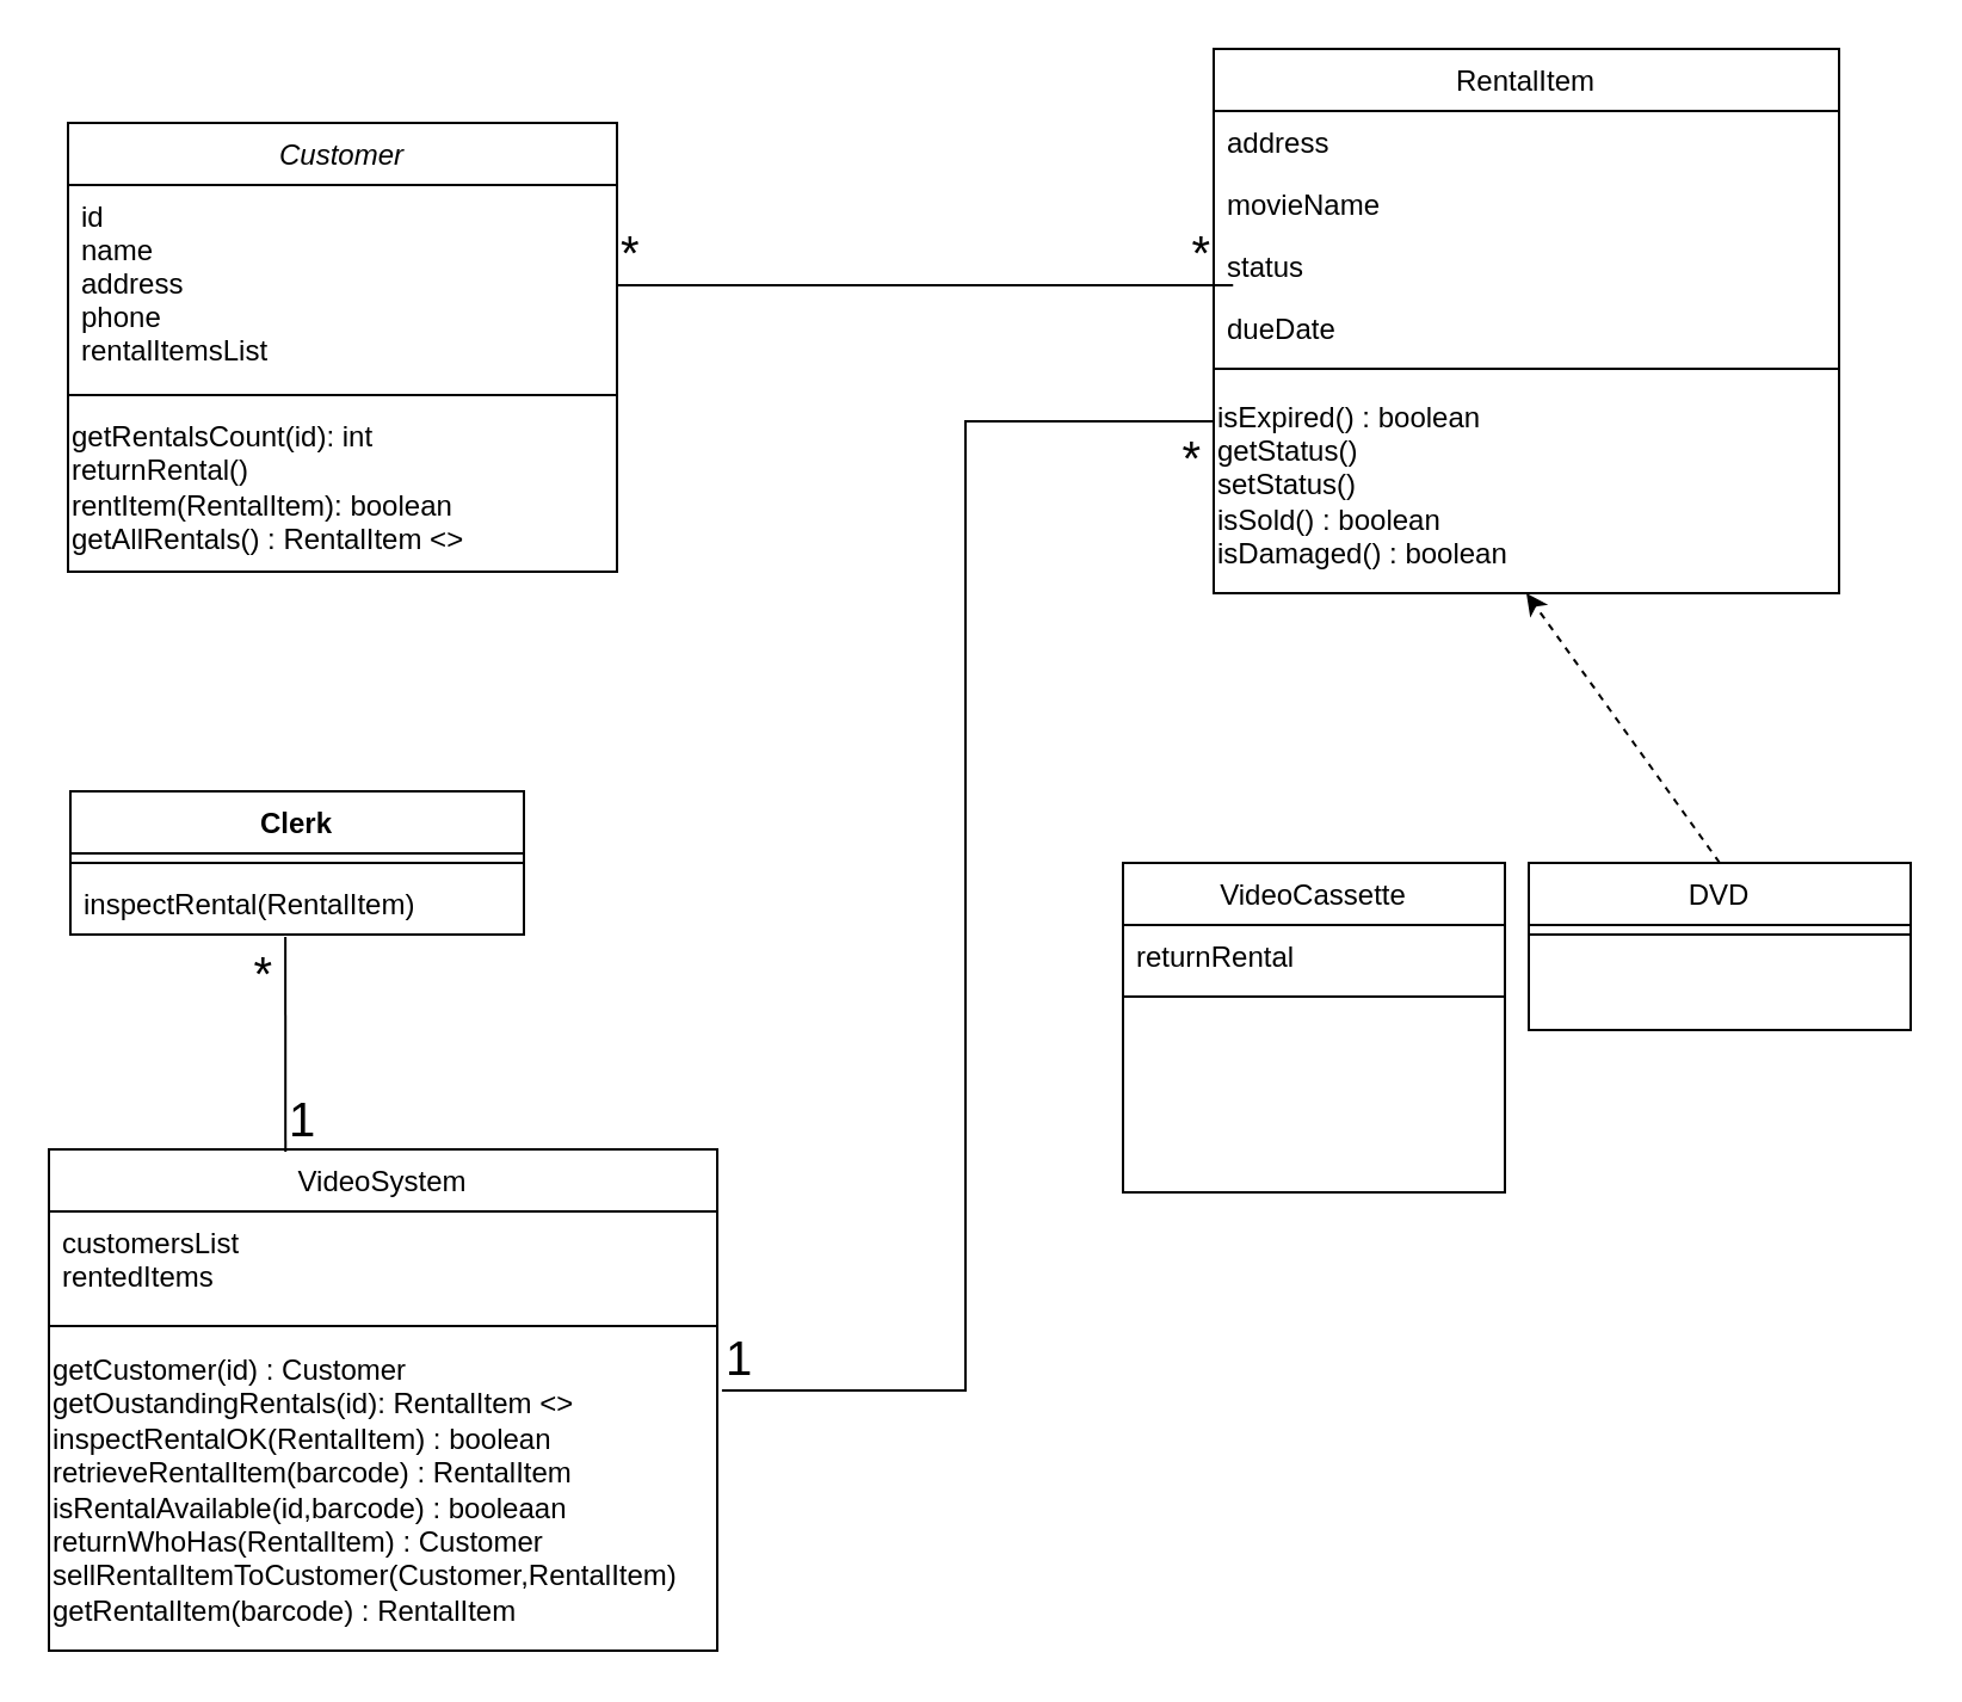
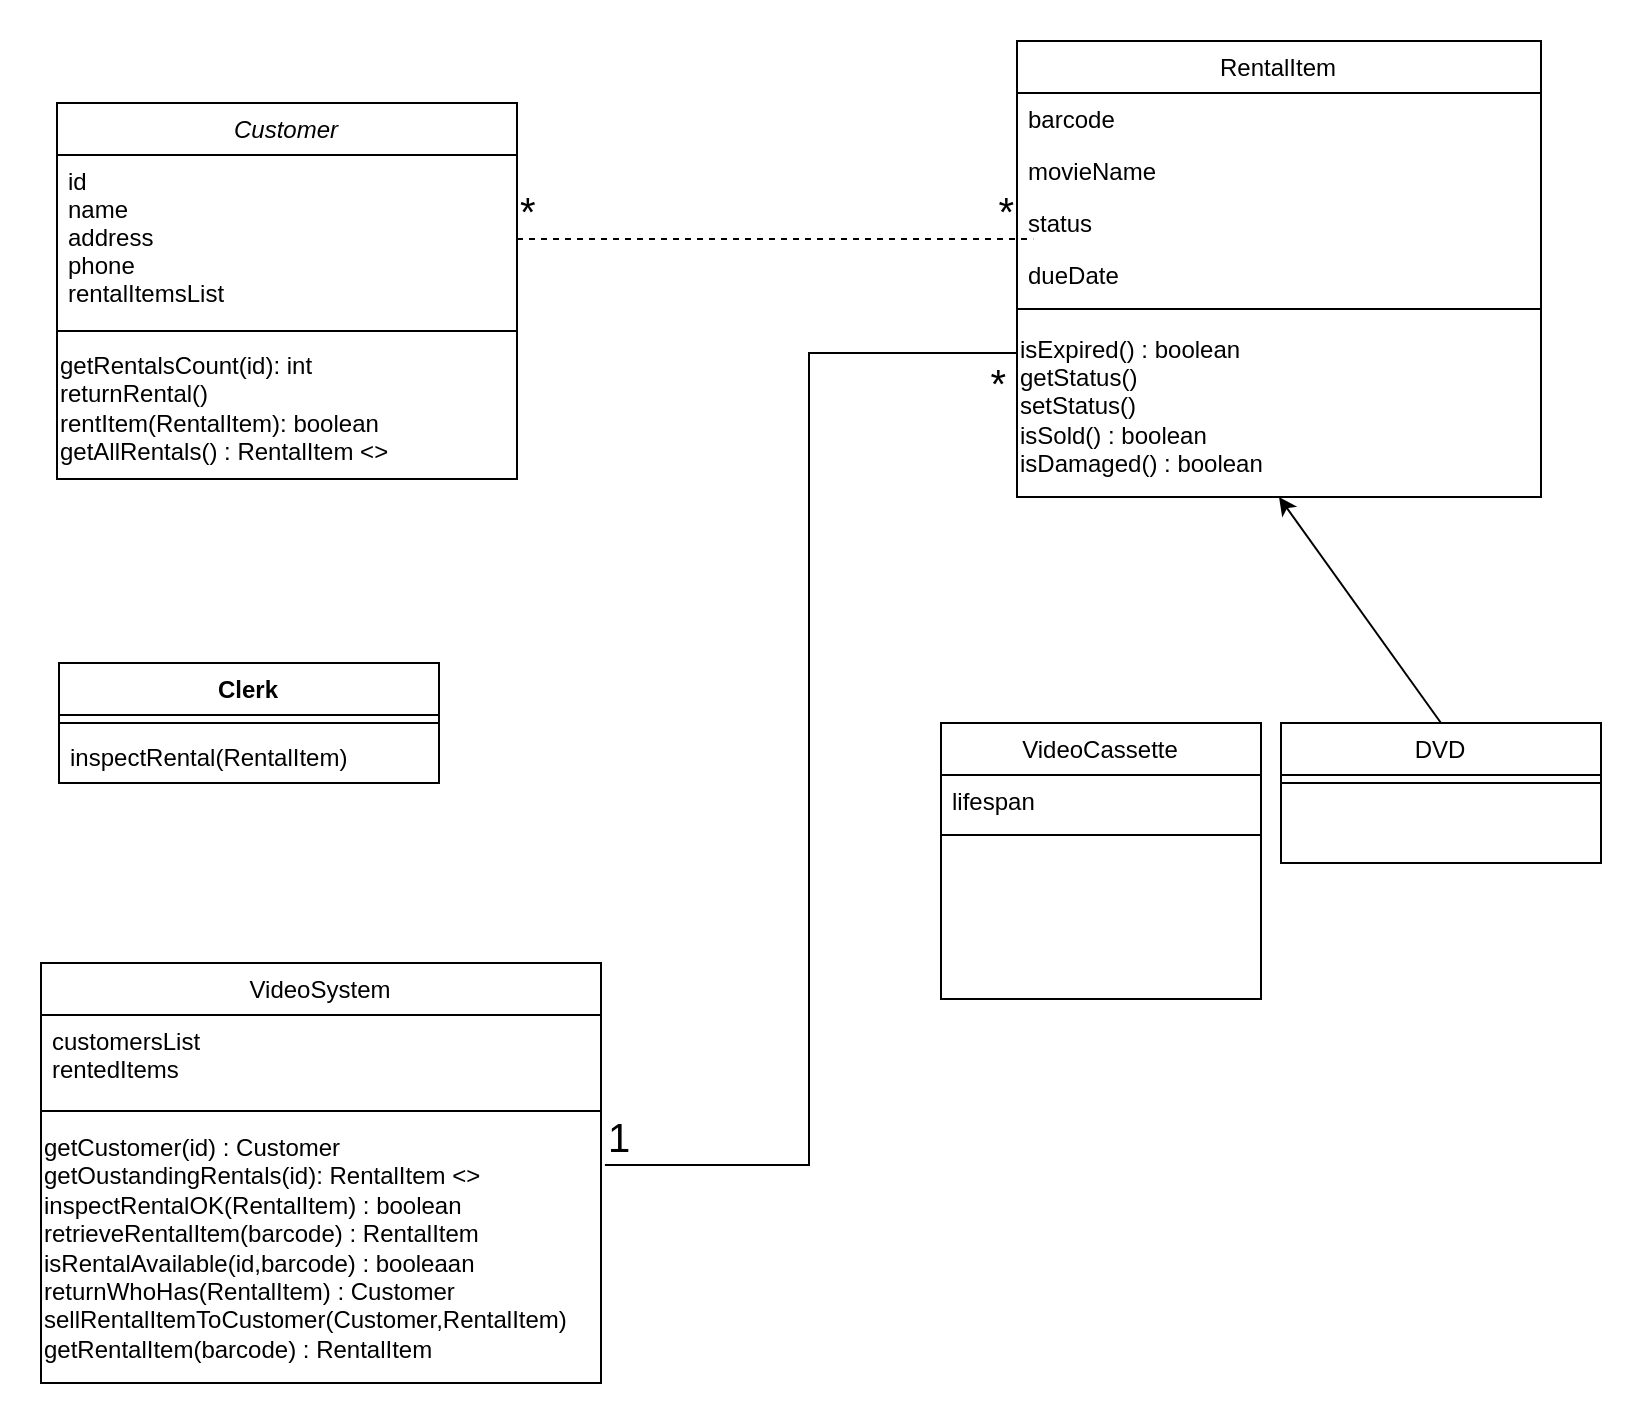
  <mxCell id="0" />
  <mxCell id="1" parent="0" />
  <mxCell id="2" value="Customer" style="swimlane;fontStyle=2;align=center;verticalAlign=top;childLayout=stackLayout;horizontal=1;startSize=26;horizontalStack=0;resizeParent=1;resizeLast=0;collapsible=1;marginBottom=0;rounded=0;shadow=0;strokeWidth=1;" parent="1" vertex="1"><mxGeometry x="28" y="51" width="230" height="188" as="geometry"><mxRectangle x="230" y="140" width="160" height="26" as="alternateBounds" /></mxGeometry></mxCell>
  <mxCell id="3" value="id&#10;name&#10;address&#10;phone&#10;rentalItemsList" style="text;align=left;verticalAlign=top;spacingLeft=4;spacingRight=4;overflow=hidden;rotatable=0;points=[[0,0.5],[1,0.5]];portConstraint=eastwest;rounded=0;shadow=0;html=0;" parent="2" vertex="1"><mxGeometry y="26" width="230" height="84" as="geometry" /></mxCell>
  <mxCell id="4" value="" style="line;html=1;strokeWidth=1;align=left;verticalAlign=middle;spacingTop=-1;spacingLeft=3;spacingRight=3;rotatable=0;labelPosition=right;points=[];portConstraint=eastwest;" parent="2" vertex="1"><mxGeometry y="110" width="230" height="8" as="geometry" /></mxCell>
  <mxCell id="5" value="getRentalsCount(id): int&lt;br&gt;returnRental()&lt;br&gt;rentItem(RentalItem): boolean&lt;br&gt;getAllRentals() : RentalItem &amp;lt;&amp;gt;" style="text;html=1;align=left;verticalAlign=middle;resizable=0;points=[];autosize=1;strokeColor=none;fillColor=none;" vertex="1" parent="2"><mxGeometry y="118" width="230" height="70" as="geometry" /></mxCell>
  <mxCell id="6" value="VideoCassette" style="swimlane;fontStyle=0;align=center;verticalAlign=top;childLayout=stackLayout;horizontal=1;startSize=26;horizontalStack=0;resizeParent=1;resizeLast=0;collapsible=1;marginBottom=0;rounded=0;shadow=0;strokeWidth=1;" parent="1" vertex="1"><mxGeometry x="470" y="361" width="160" height="138" as="geometry"><mxRectangle x="130" y="380" width="160" height="26" as="alternateBounds" /></mxGeometry></mxCell>
- <mxCell id="7" value="returnRental" style="text;align=left;verticalAlign=top;spacingLeft=4;spacingRight=4;overflow=hidden;rotatable=0;points=[[0,0.5],[1,0.5]];portConstraint=eastwest;" parent="6" vertex="1"><mxGeometry y="26" width="160" height="26" as="geometry" /></mxCell>
+ <mxCell id="7" value="lifespan" style="text;align=left;verticalAlign=top;spacingLeft=4;spacingRight=4;overflow=hidden;rotatable=0;points=[[0,0.5],[1,0.5]];portConstraint=eastwest;" parent="6" vertex="1"><mxGeometry y="26" width="160" height="26" as="geometry" /></mxCell>
  <mxCell id="8" value="" style="line;html=1;strokeWidth=1;align=left;verticalAlign=middle;spacingTop=-1;spacingLeft=3;spacingRight=3;rotatable=0;labelPosition=right;points=[];portConstraint=eastwest;" parent="6" vertex="1"><mxGeometry y="52" width="160" height="8" as="geometry" /></mxCell>
  <mxCell id="9" value="DVD" style="swimlane;fontStyle=0;align=center;verticalAlign=top;childLayout=stackLayout;horizontal=1;startSize=26;horizontalStack=0;resizeParent=1;resizeLast=0;collapsible=1;marginBottom=0;rounded=0;shadow=0;strokeWidth=1;" parent="1" vertex="1"><mxGeometry x="640" y="361" width="160" height="70" as="geometry"><mxRectangle x="340" y="380" width="170" height="26" as="alternateBounds" /></mxGeometry></mxCell>
  <mxCell id="10" value="" style="line;html=1;strokeWidth=1;align=left;verticalAlign=middle;spacingTop=-1;spacingLeft=3;spacingRight=3;rotatable=0;labelPosition=right;points=[];portConstraint=eastwest;" parent="9" vertex="1"><mxGeometry y="26" width="160" height="8" as="geometry" /></mxCell>
  <mxCell id="11" value="RentalItem" style="swimlane;fontStyle=0;align=center;verticalAlign=top;childLayout=stackLayout;horizontal=1;startSize=26;horizontalStack=0;resizeParent=1;resizeLast=0;collapsible=1;marginBottom=0;rounded=0;shadow=0;strokeWidth=1;" parent="1" vertex="1"><mxGeometry x="508" y="20" width="262" height="228" as="geometry"><mxRectangle x="550" y="140" width="160" height="26" as="alternateBounds" /></mxGeometry></mxCell>
- <mxCell id="12" value="address" style="text;align=left;verticalAlign=top;spacingLeft=4;spacingRight=4;overflow=hidden;rotatable=0;points=[[0,0.5],[1,0.5]];portConstraint=eastwest;" parent="11" vertex="1"><mxGeometry y="26" width="262" height="26" as="geometry" /></mxCell>
+ <mxCell id="12" value="barcode" style="text;align=left;verticalAlign=top;spacingLeft=4;spacingRight=4;overflow=hidden;rotatable=0;points=[[0,0.5],[1,0.5]];portConstraint=eastwest;" parent="11" vertex="1"><mxGeometry y="26" width="262" height="26" as="geometry" /></mxCell>
  <mxCell id="13" value="movieName" style="text;align=left;verticalAlign=top;spacingLeft=4;spacingRight=4;overflow=hidden;rotatable=0;points=[[0,0.5],[1,0.5]];portConstraint=eastwest;rounded=0;shadow=0;html=0;" parent="11" vertex="1"><mxGeometry y="52" width="262" height="26" as="geometry" /></mxCell>
  <mxCell id="14" value="status" style="text;align=left;verticalAlign=top;spacingLeft=4;spacingRight=4;overflow=hidden;rotatable=0;points=[[0,0.5],[1,0.5]];portConstraint=eastwest;rounded=0;shadow=0;html=0;" parent="11" vertex="1"><mxGeometry y="78" width="262" height="26" as="geometry" /></mxCell>
  <mxCell id="15" value="dueDate" style="text;align=left;verticalAlign=top;spacingLeft=4;spacingRight=4;overflow=hidden;rotatable=0;points=[[0,0.5],[1,0.5]];portConstraint=eastwest;rounded=0;shadow=0;html=0;" parent="11" vertex="1"><mxGeometry y="104" width="262" height="26" as="geometry" /></mxCell>
  <mxCell id="16" value="" style="line;html=1;strokeWidth=1;align=left;verticalAlign=middle;spacingTop=-1;spacingLeft=3;spacingRight=3;rotatable=0;labelPosition=right;points=[];portConstraint=eastwest;" parent="11" vertex="1"><mxGeometry y="130" width="262" height="8" as="geometry" /></mxCell>
  <mxCell id="17" value="isExpired() : boolean&lt;br&gt;getStatus()&lt;br&gt;setStatus()&lt;br&gt;isSold() : boolean&lt;br&gt;isDamaged() : boolean" style="text;html=1;align=left;verticalAlign=middle;resizable=0;points=[];autosize=1;strokeColor=none;fillColor=none;" vertex="1" parent="11"><mxGeometry y="138" width="262" height="90" as="geometry" /></mxCell>
- <mxCell id="18" value="" style="endArrow=classic;html=1;rounded=0;entryX=0.5;entryY=1;entryDx=0;entryDy=0;exitX=0.5;exitY=0;exitDx=0;exitDy=0;dashed=1;" edge="1" parent="1" source="9" target="11"><mxGeometry width="50" height="50" relative="1" as="geometry"><mxPoint x="390" y="341" as="sourcePoint" /><mxPoint x="440" y="291" as="targetPoint" /></mxGeometry></mxCell>
+ <mxCell id="18" value="" style="endArrow=classic;html=1;rounded=0;entryX=0.5;entryY=1;entryDx=0;entryDy=0;exitX=0.5;exitY=0;exitDx=0;exitDy=0;" edge="1" parent="1" source="9" target="11"><mxGeometry width="50" height="50" relative="1" as="geometry"><mxPoint x="390" y="341" as="sourcePoint" /><mxPoint x="440" y="291" as="targetPoint" /></mxGeometry></mxCell>
  <mxCell id="19" value="VideoSystem" style="swimlane;fontStyle=0;align=center;verticalAlign=top;childLayout=stackLayout;horizontal=1;startSize=26;horizontalStack=0;resizeParent=1;resizeLast=0;collapsible=1;marginBottom=0;rounded=0;shadow=0;strokeWidth=1;" vertex="1" parent="1"><mxGeometry x="20" y="481" width="280" height="210" as="geometry"><mxRectangle x="130" y="380" width="160" height="26" as="alternateBounds" /></mxGeometry></mxCell>
  <mxCell id="20" value="customersList&#10;rentedItems" style="text;align=left;verticalAlign=top;spacingLeft=4;spacingRight=4;overflow=hidden;rotatable=0;points=[[0,0.5],[1,0.5]];portConstraint=eastwest;" vertex="1" parent="19"><mxGeometry y="26" width="280" height="44" as="geometry" /></mxCell>
  <mxCell id="21" value="" style="line;html=1;strokeWidth=1;align=left;verticalAlign=middle;spacingTop=-1;spacingLeft=3;spacingRight=3;rotatable=0;labelPosition=right;points=[];portConstraint=eastwest;" vertex="1" parent="19"><mxGeometry y="70" width="280" height="8" as="geometry" /></mxCell>
  <mxCell id="22" value="getCustomer(id) : Customer&lt;div&gt;getOustandingRentals(id): RentalItem &amp;lt;&amp;gt;&lt;/div&gt;&lt;div&gt;inspectRentalOK(RentalItem) : boolean&lt;/div&gt;&lt;div&gt;retrieveRentalItem(barcode) : RentalItem&lt;/div&gt;&lt;div&gt;isRentalAvailable(id,barcode) : booleaan&lt;/div&gt;&lt;div&gt;returnWhoHas(RentalItem) : Customer&lt;/div&gt;&lt;div&gt;sellRentalItemToCustomer(Customer,RentalItem)&lt;/div&gt;&lt;div&gt;getRentalItem(barcode) : RentalItem&lt;/div&gt;" style="text;html=1;align=left;verticalAlign=middle;resizable=0;points=[];autosize=1;strokeColor=none;fillColor=none;" vertex="1" parent="19"><mxGeometry y="78" width="280" height="130" as="geometry" /></mxCell>
- <mxCell id="23" value="" style="endArrow=none;html=1;edgeStyle=orthogonalEdgeStyle;rounded=0;exitX=1;exitY=0.5;exitDx=0;exitDy=0;entryX=0.031;entryY=-0.192;entryDx=0;entryDy=0;entryPerimeter=0;" edge="1" parent="1" source="3" target="15"><mxGeometry relative="1" as="geometry"><mxPoint x="330" y="311" as="sourcePoint" /><mxPoint x="490" y="311" as="targetPoint" /></mxGeometry></mxCell>
+ <mxCell id="23" value="" style="endArrow=none;html=1;edgeStyle=orthogonalEdgeStyle;rounded=0;exitX=1;exitY=0.5;exitDx=0;exitDy=0;entryX=0.031;entryY=-0.192;entryDx=0;entryDy=0;entryPerimeter=0;dashed=1;" edge="1" parent="1" source="3" target="15"><mxGeometry relative="1" as="geometry"><mxPoint x="330" y="311" as="sourcePoint" /><mxPoint x="490" y="311" as="targetPoint" /></mxGeometry></mxCell>
  <mxCell id="24" value="*" style="edgeLabel;resizable=0;html=1;align=left;verticalAlign=bottom;fontSize=20;" connectable="0" vertex="1" parent="23"><mxGeometry x="-1" relative="1" as="geometry" /></mxCell>
  <mxCell id="25" value="*" style="edgeLabel;resizable=0;html=1;align=right;verticalAlign=bottom;fontSize=20;" connectable="0" vertex="1" parent="23"><mxGeometry x="1" relative="1" as="geometry"><mxPoint x="-9" as="offset" /></mxGeometry></mxCell>
  <mxCell id="26" value="Clerk" style="swimlane;fontStyle=1;align=center;verticalAlign=top;childLayout=stackLayout;horizontal=1;startSize=26;horizontalStack=0;resizeParent=1;resizeParentMax=0;resizeLast=0;collapsible=1;marginBottom=0;whiteSpace=wrap;html=1;" vertex="1" parent="1"><mxGeometry x="29" y="331" width="190" height="60" as="geometry" /></mxCell>
  <mxCell id="27" value="" style="line;strokeWidth=1;fillColor=none;align=left;verticalAlign=middle;spacingTop=-1;spacingLeft=3;spacingRight=3;rotatable=0;labelPosition=right;points=[];portConstraint=eastwest;strokeColor=inherit;" vertex="1" parent="26"><mxGeometry y="26" width="190" height="8" as="geometry" /></mxCell>
  <mxCell id="28" value="inspectRental(RentalItem)" style="text;strokeColor=none;fillColor=none;align=left;verticalAlign=top;spacingLeft=4;spacingRight=4;overflow=hidden;rotatable=0;points=[[0,0.5],[1,0.5]];portConstraint=eastwest;whiteSpace=wrap;html=1;" vertex="1" parent="26"><mxGeometry y="34" width="190" height="26" as="geometry" /></mxCell>
- <mxCell id="29" value="" style="endArrow=none;html=1;edgeStyle=orthogonalEdgeStyle;rounded=0;entryX=0.474;entryY=1.038;entryDx=0;entryDy=0;exitX=0.354;exitY=0.005;exitDx=0;exitDy=0;exitPerimeter=0;entryPerimeter=0;" edge="1" parent="1" source="19" target="28"><mxGeometry relative="1" as="geometry"><mxPoint x="250" y="411" as="sourcePoint" /><mxPoint x="218" y="249" as="targetPoint" /></mxGeometry></mxCell>
- <mxCell id="30" value="1" style="edgeLabel;resizable=0;html=1;align=left;verticalAlign=bottom;fontSize=20;" connectable="0" vertex="1" parent="29"><mxGeometry x="-1" relative="1" as="geometry" /></mxCell>
- <mxCell id="31" value="*" style="edgeLabel;resizable=0;html=1;align=right;verticalAlign=bottom;fontSize=20;" connectable="0" vertex="1" parent="29"><mxGeometry x="1" relative="1" as="geometry"><mxPoint x="-5" y="29" as="offset" /></mxGeometry></mxCell>
  <mxCell id="32" value="" style="endArrow=none;html=1;edgeStyle=orthogonalEdgeStyle;rounded=0;entryX=0;entryY=0.2;entryDx=0;entryDy=0;exitX=1.007;exitY=0.177;exitDx=0;exitDy=0;exitPerimeter=0;entryPerimeter=0;" edge="1" parent="1" source="22" target="17"><mxGeometry relative="1" as="geometry"><mxPoint x="129" y="492" as="sourcePoint" /><mxPoint x="129" y="402" as="targetPoint" /></mxGeometry></mxCell>
  <mxCell id="33" value="1" style="edgeLabel;resizable=0;html=1;align=left;verticalAlign=bottom;fontSize=20;" connectable="0" vertex="1" parent="32"><mxGeometry x="-1" relative="1" as="geometry" /></mxCell>
  <mxCell id="34" value="*" style="edgeLabel;resizable=0;html=1;align=right;verticalAlign=bottom;fontSize=20;" connectable="0" vertex="1" parent="32"><mxGeometry x="1" relative="1" as="geometry"><mxPoint x="-5" y="29" as="offset" /></mxGeometry></mxCell>
